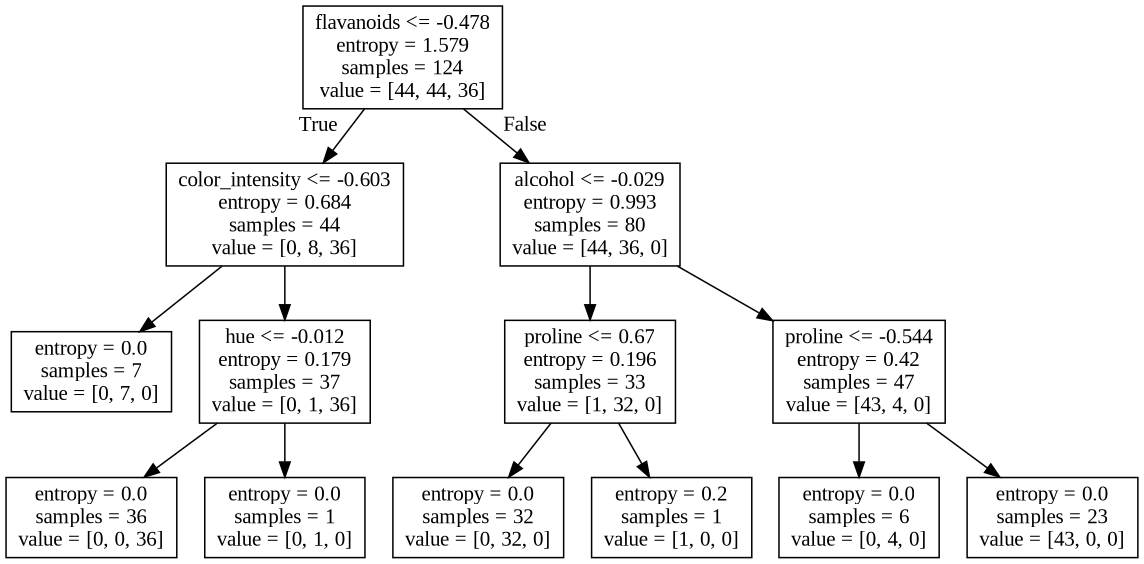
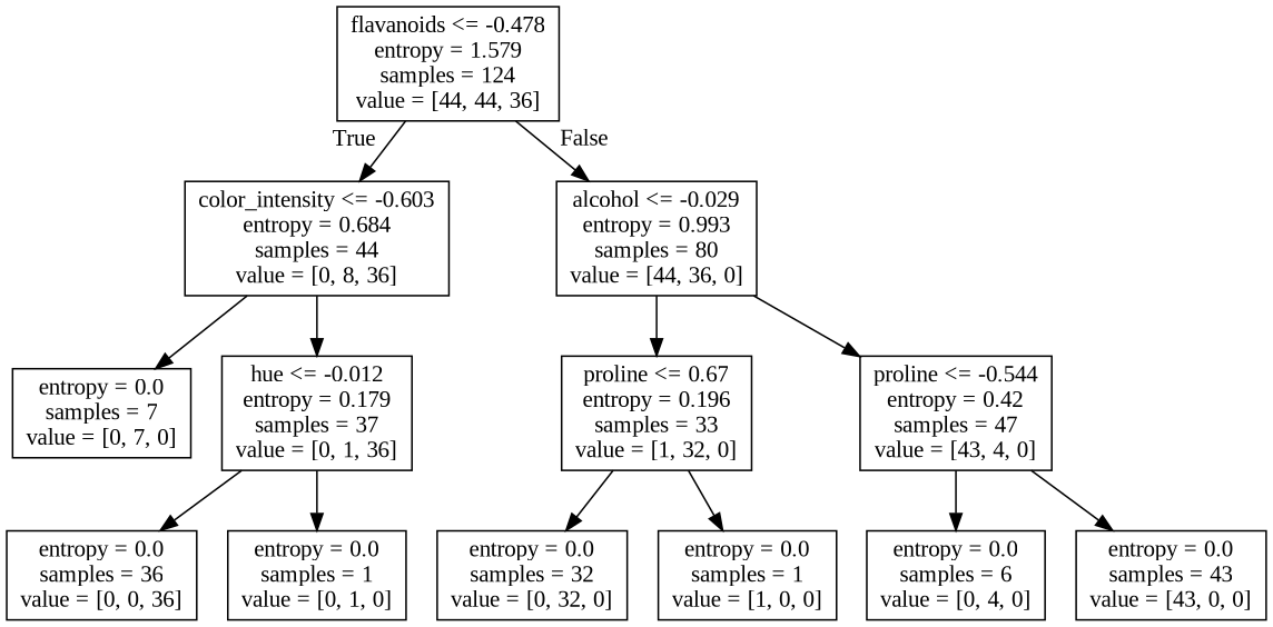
  digraph {
    fontname="Liberation Serif"
    node [fontname="Liberation Serif" shape=box]
    edge [fontname="Liberation Serif"]
    n1 [label="flavanoids <= -0.478\nentropy = 1.579\nsamples = 124\nvalue = [44, 44, 36]"]
    n2 [label="color_intensity <= -0.603\nentropy = 0.684\nsamples = 44\nvalue = [0, 8, 36]"]
    n3 [label="alcohol <= -0.029\nentropy = 0.993\nsamples = 80\nvalue = [44, 36, 0]"]
    n4 [label="entropy = 0.0\nsamples = 7\nvalue = [0, 7, 0]"]
    n5 [label="hue <= -0.012\nentropy = 0.179\nsamples = 37\nvalue = [0, 1, 36]"]
    n6 [label="proline <= 0.67\nentropy = 0.196\nsamples = 33\nvalue = [1, 32, 0]"]
    n7 [label="proline <= -0.544\nentropy = 0.42\nsamples = 47\nvalue = [43, 4, 0]"]
    n8 [label="entropy = 0.0\nsamples = 36\nvalue = [0, 0, 36]"]
    n9 [label="entropy = 0.0\nsamples = 1\nvalue = [0, 1, 0]"]
    n10 [label="entropy = 0.0\nsamples = 32\nvalue = [0, 32, 0]"]
-   n11 [label="entropy = 0.2\nsamples = 1\nvalue = [1, 0, 0]"]
+   n11 [label="entropy = 0.0\nsamples = 1\nvalue = [1, 0, 0]"]
    n12 [label="entropy = 0.0\nsamples = 6\nvalue = [0, 4, 0]"]
-   n13 [label="entropy = 0.0\nsamples = 23\nvalue = [43, 0, 0]"]
+   n13 [label="entropy = 0.0\nsamples = 43\nvalue = [43, 0, 0]"]
    n1 -> n2 [headlabel=True labelangle=45 labeldistance=2.5]
    n1 -> n3 [headlabel=False labelangle=-45 labeldistance=2.5]
    n2 -> n4
    n2 -> n5
    n3 -> n6
    n3 -> n7
    n5 -> n8
    n5 -> n9
    n6 -> n10
    n6 -> n11
    n7 -> n12
    n7 -> n13
  }
